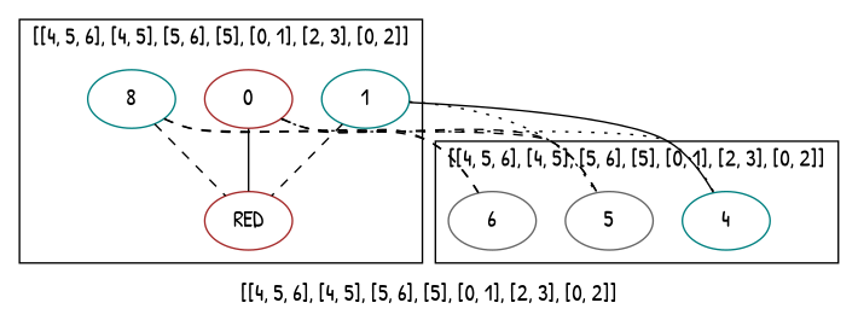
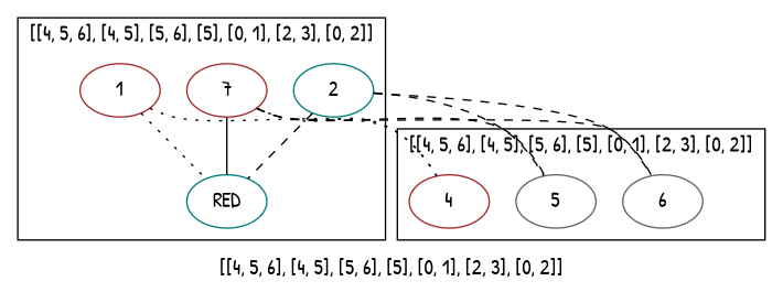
  graph {
    fontname="Patrick Hand"
    label="[[4, 5, 6], [4, 5], [5, 6], [5], [0, 1], [2, 3], [0, 2]]"
    splines=true
    node [color=teal fontname="Patrick Hand"]
    edge [fontname="Patrick Hand" style=dashed weight=1]
-   RED [color=brown]
-   0 [color=brown]
-   1
-   2 [label=8]
-   4
+   RED
+   0 [color=brown label=7]
+   1 [color=brown]
+   2
+   4 [color=brown]
    5 [color=gray40]
    6 [color=gray40]
    subgraph cluster_1 {
      RED
      0
      1
      2
    }
    subgraph cluster_2 {
      4
      5
      6
    }
    0 -- RED [style=solid weight=10]
    0 -- 4 [style=dotted]
    0 -- 5
    0 -- 6
-   1 -- RED [weight=10]
-   1 -- 4 [style=solid]
-   1 -- 5 [style=dotted]
+   1 -- RED [style=dotted weight=10]
+   1 -- 4 [style=dotted]
    2 -- RED [weight=10]
    2 -- 5
    2 -- 6
  }
